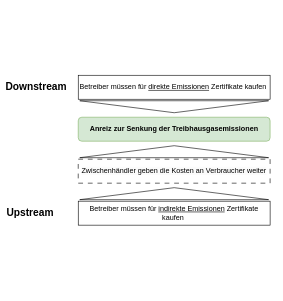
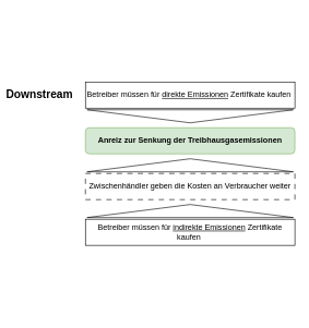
  <mxCell id="0" />
  <mxCell id="1" parent="0" />
  <mxCell id="2" value="Betreiber müssen für &lt;u&gt;direkte Emissionen&lt;/u&gt; Zertifikate kaufen&amp;nbsp;" style="rounded=0;whiteSpace=wrap;html=1;align=center;" vertex="1" parent="1"><mxGeometry x="130" y="125" width="320" height="40" as="geometry" /></mxCell>
  <mxCell id="3" value="&lt;b&gt;Anreiz zur Senkung der Treibhausgasemissionen&lt;/b&gt;" style="rounded=1;whiteSpace=wrap;html=1;fillColor=#d5e8d4;strokeColor=#82b366;" vertex="1" parent="1"><mxGeometry x="130" y="195" width="320" height="40" as="geometry" /></mxCell>
  <mxCell id="4" value="&lt;span style=&quot;color: rgb(0, 0, 0); font-family: Helvetica; font-size: 12px; font-style: normal; font-variant-ligatures: normal; font-variant-caps: normal; font-weight: 400; letter-spacing: normal; orphans: 2; text-align: center; text-indent: 0px; text-transform: none; widows: 2; word-spacing: 0px; -webkit-text-stroke-width: 0px; background-color: rgb(251, 251, 251); text-decoration-thickness: initial; text-decoration-style: initial; text-decoration-color: initial; float: none; display: inline !important;&quot;&gt;Zwischenhändler geben die Kosten an Verbraucher weiter&lt;/span&gt;" style="rounded=0;whiteSpace=wrap;html=1;dashed=1;dashPattern=8 8;" vertex="1" parent="1"><mxGeometry x="130" y="265" width="320" height="40" as="geometry" /></mxCell>
  <mxCell id="5" value="" style="triangle;whiteSpace=wrap;html=1;rotation=90;" vertex="1" parent="1"><mxGeometry x="280" y="20" width="20" height="315" as="geometry" /></mxCell>
  <mxCell id="6" value="" style="triangle;whiteSpace=wrap;html=1;rotation=-90;" vertex="1" parent="1"><mxGeometry x="280" y="95" width="20" height="315" as="geometry" /></mxCell>
  <mxCell id="7" value="" style="triangle;whiteSpace=wrap;html=1;rotation=-90;" vertex="1" parent="1"><mxGeometry x="280" y="165" width="20" height="315" as="geometry" /></mxCell>
  <mxCell id="8" value="&lt;b&gt;&lt;font style=&quot;font-size: 17px;&quot;&gt;Downstream&lt;/font&gt;&lt;/b&gt;" style="text;html=1;strokeColor=none;fillColor=none;align=center;verticalAlign=middle;whiteSpace=wrap;rounded=0;" vertex="1" parent="1"><mxGeometry x="30" y="130" width="60" height="30" as="geometry" /></mxCell>
- <mxCell id="9" value="&lt;b&gt;&lt;font style=&quot;font-size: 17px;&quot;&gt;Upstream&lt;br&gt;&lt;/font&gt;&lt;/b&gt;" style="text;html=1;strokeColor=none;fillColor=none;align=center;verticalAlign=middle;whiteSpace=wrap;rounded=0;" vertex="1" parent="1"><mxGeometry x="20" y="340" width="60" height="30" as="geometry" /></mxCell>
  <mxCell id="10" value="Betreiber müssen für &lt;u&gt;indirekte Emissionen&lt;/u&gt; Zertifikate kaufen&amp;nbsp;" style="rounded=0;whiteSpace=wrap;html=1;align=center;" vertex="1" parent="1"><mxGeometry x="130" y="335" width="320" height="40" as="geometry" /></mxCell>
